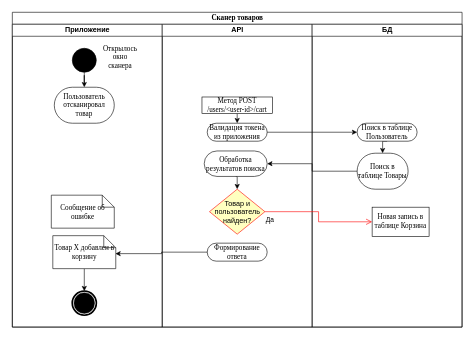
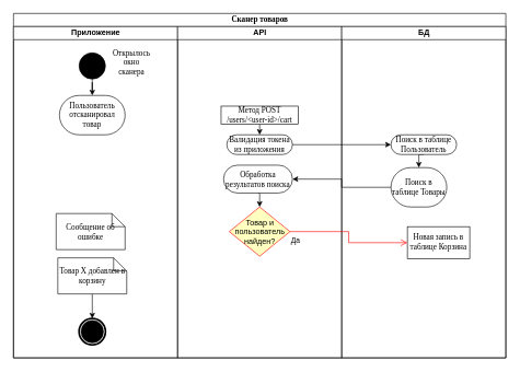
  <mxCell id="0" />
  <mxCell id="1" parent="0" />
  <mxCell id="2" value="Сканер товаров" style="swimlane;html=1;childLayout=stackLayout;startSize=20;rounded=0;shadow=0;comic=0;labelBackgroundColor=none;strokeWidth=1;fontFamily=Verdana;fontSize=12;align=center;" parent="1" vertex="1"><mxGeometry x="20" y="20" width="750" height="525" as="geometry" /></mxCell>
  <mxCell id="3" value="Приложение" style="swimlane;html=1;startSize=20;" parent="2" vertex="1"><mxGeometry y="20" width="250" height="505" as="geometry" /></mxCell>
  <mxCell id="4" value="" style="edgeStyle=orthogonalEdgeStyle;rounded=0;orthogonalLoop=1;jettySize=auto;html=1;entryX=0.5;entryY=0;entryDx=0;entryDy=0;" parent="3" source="5" target="7" edge="1"><mxGeometry relative="1" as="geometry"><mxPoint x="120" y="120" as="targetPoint" /></mxGeometry></mxCell>
  <mxCell id="5" value="" style="ellipse;whiteSpace=wrap;html=1;rounded=0;shadow=0;comic=0;labelBackgroundColor=none;strokeWidth=1;fillColor=#000000;fontFamily=Verdana;fontSize=12;align=center;" parent="3" vertex="1"><mxGeometry x="100" y="40" width="40" height="40" as="geometry" /></mxCell>
  <mxCell id="6" value="&lt;font face=&quot;Verdana&quot;&gt;Открылось окно сканера&lt;/font&gt;" style="text;html=1;strokeColor=none;fillColor=none;align=center;verticalAlign=middle;whiteSpace=wrap;rounded=0;" parent="3" vertex="1"><mxGeometry x="150" y="40" width="60" height="30" as="geometry" /></mxCell>
  <mxCell id="7" value="Пользователь отсканировал товар" style="rounded=1;whiteSpace=wrap;html=1;shadow=0;comic=0;labelBackgroundColor=none;strokeWidth=1;fontFamily=Verdana;fontSize=12;align=center;arcSize=50;" parent="3" vertex="1"><mxGeometry x="70" y="105" width="100" height="60" as="geometry" /></mxCell>
  <mxCell id="8" value="Сообщение об ошибке" style="shape=note;whiteSpace=wrap;html=1;rounded=0;shadow=0;comic=0;labelBackgroundColor=none;strokeWidth=1;fontFamily=Verdana;fontSize=12;align=center;size=20;" parent="3" vertex="1"><mxGeometry x="65" y="285" width="105" height="55" as="geometry" /></mxCell>
  <mxCell id="9" style="edgeStyle=orthogonalEdgeStyle;rounded=0;orthogonalLoop=1;jettySize=auto;html=1;exitX=0.5;exitY=1;exitDx=0;exitDy=0;exitPerimeter=0;entryX=0.5;entryY=0;entryDx=0;entryDy=0;" parent="3" source="10" target="11" edge="1"><mxGeometry relative="1" as="geometry" /></mxCell>
  <mxCell id="10" value="Товар X добавлен в корзину" style="shape=note;whiteSpace=wrap;html=1;rounded=0;shadow=0;comic=0;labelBackgroundColor=none;strokeWidth=1;fontFamily=Verdana;fontSize=12;align=center;size=20;" parent="3" vertex="1"><mxGeometry x="67.5" y="352.5" width="105" height="55" as="geometry" /></mxCell>
  <mxCell id="11" value="" style="shape=mxgraph.bpmn.shape;html=1;verticalLabelPosition=bottom;labelBackgroundColor=#ffffff;verticalAlign=top;perimeter=ellipsePerimeter;outline=end;symbol=terminate;rounded=0;shadow=0;comic=0;strokeWidth=1;fontFamily=Verdana;fontSize=12;align=center;" parent="3" vertex="1"><mxGeometry x="100" y="445" width="40" height="40" as="geometry" /></mxCell>
  <mxCell id="12" value="API" style="swimlane;html=1;startSize=20;" parent="2" vertex="1"><mxGeometry x="250" y="20" width="250" height="505" as="geometry" /></mxCell>
  <mxCell id="13" style="edgeStyle=orthogonalEdgeStyle;rounded=0;orthogonalLoop=1;jettySize=auto;html=1;exitX=0.5;exitY=1;exitDx=0;exitDy=0;entryX=0.5;entryY=0;entryDx=0;entryDy=0;" parent="12" source="14" target="15" edge="1"><mxGeometry relative="1" as="geometry" /></mxCell>
  <mxCell id="14" value="Метод POST /users/&amp;lt;user-id&amp;gt;/cart" style="rounded=0;whiteSpace=wrap;html=1;shadow=0;comic=0;labelBackgroundColor=none;strokeWidth=1;fontFamily=Verdana;fontSize=12;align=center;arcSize=50;" parent="12" vertex="1"><mxGeometry x="66.25" y="121.25" width="117.5" height="27.5" as="geometry" /></mxCell>
  <mxCell id="15" value="Валидация токена из приложения" style="rounded=1;whiteSpace=wrap;html=1;shadow=0;comic=0;labelBackgroundColor=none;strokeWidth=1;fontFamily=Verdana;fontSize=12;align=center;arcSize=50;" parent="12" vertex="1"><mxGeometry x="75" y="165" width="100" height="30" as="geometry" /></mxCell>
  <mxCell id="16" style="edgeStyle=orthogonalEdgeStyle;rounded=0;orthogonalLoop=1;jettySize=auto;html=1;exitX=0.5;exitY=1;exitDx=0;exitDy=0;entryX=0.5;entryY=0;entryDx=0;entryDy=0;" parent="12" source="17" target="18" edge="1"><mxGeometry relative="1" as="geometry" /></mxCell>
  <mxCell id="17" value="Обработка результатов поиска" style="rounded=1;whiteSpace=wrap;html=1;shadow=0;comic=0;labelBackgroundColor=none;strokeWidth=1;fontFamily=Verdana;fontSize=12;align=center;arcSize=50;" parent="12" vertex="1"><mxGeometry x="70" y="211.25" width="105" height="42.5" as="geometry" /></mxCell>
  <mxCell id="18" value="Товар и пользователь найден?" style="rhombus;whiteSpace=wrap;html=1;fillColor=#ffffc0;strokeColor=#ff0000;" parent="12" vertex="1"><mxGeometry x="78.75" y="275" width="92.5" height="75" as="geometry" /></mxCell>
- <mxCell id="19" value="Формирование ответа" style="rounded=1;whiteSpace=wrap;html=1;shadow=0;comic=0;labelBackgroundColor=none;strokeWidth=1;fontFamily=Verdana;fontSize=12;align=center;arcSize=50;" parent="12" vertex="1"><mxGeometry x="75" y="365" width="100" height="30" as="geometry" /></mxCell>
  <mxCell id="20" value="БД" style="swimlane;html=1;startSize=20;" parent="2" vertex="1"><mxGeometry x="500" y="20" width="250" height="505" as="geometry"><mxRectangle x="500" y="20" width="40" height="970" as="alternateBounds" /></mxGeometry></mxCell>
  <mxCell id="21" value="Новая запись в таблице Корзина" style="rounded=0;whiteSpace=wrap;html=1;shadow=0;comic=0;labelBackgroundColor=none;strokeWidth=1;fontFamily=Verdana;fontSize=12;align=center;arcSize=50;" parent="20" vertex="1"><mxGeometry x="100" y="305" width="95" height="48.75" as="geometry" /></mxCell>
  <mxCell id="22" value="Поиск в таблице Товары" style="rounded=1;whiteSpace=wrap;html=1;shadow=0;comic=0;labelBackgroundColor=none;strokeWidth=1;fontFamily=Verdana;fontSize=12;align=center;arcSize=50;" parent="20" vertex="1"><mxGeometry x="75" y="215" width="85" height="60" as="geometry" /></mxCell>
  <mxCell id="23" style="edgeStyle=orthogonalEdgeStyle;rounded=0;orthogonalLoop=1;jettySize=auto;html=1;exitX=0.5;exitY=1;exitDx=0;exitDy=0;entryX=0.5;entryY=0;entryDx=0;entryDy=0;" parent="20" source="24" target="22" edge="1"><mxGeometry relative="1" as="geometry" /></mxCell>
  <mxCell id="24" value="Поиск в таблице Пользователь" style="rounded=1;whiteSpace=wrap;html=1;shadow=0;comic=0;labelBackgroundColor=none;strokeWidth=1;fontFamily=Verdana;fontSize=12;align=center;arcSize=50;" parent="20" vertex="1"><mxGeometry x="75" y="165" width="100" height="30" as="geometry" /></mxCell>
  <mxCell id="25" style="edgeStyle=orthogonalEdgeStyle;rounded=0;orthogonalLoop=1;jettySize=auto;html=1;exitX=1;exitY=0.5;exitDx=0;exitDy=0;entryX=0;entryY=0.5;entryDx=0;entryDy=0;" parent="2" source="15" target="24" edge="1"><mxGeometry relative="1" as="geometry" /></mxCell>
  <mxCell id="26" style="edgeStyle=orthogonalEdgeStyle;rounded=0;orthogonalLoop=1;jettySize=auto;html=1;exitX=0;exitY=0.5;exitDx=0;exitDy=0;entryX=1;entryY=0.5;entryDx=0;entryDy=0;" parent="2" source="22" target="17" edge="1"><mxGeometry relative="1" as="geometry" /></mxCell>
  <mxCell id="27" value="Да" style="edgeStyle=orthogonalEdgeStyle;html=1;align=left;verticalAlign=top;endArrow=open;endSize=8;strokeColor=#ff0000;rounded=0;entryX=0;entryY=0.5;entryDx=0;entryDy=0;" parent="2" source="18" target="21" edge="1"><mxGeometry x="-1" relative="1" as="geometry"><mxPoint x="372.5" y="395" as="targetPoint" /></mxGeometry></mxCell>
- <mxCell id="28" style="edgeStyle=orthogonalEdgeStyle;rounded=0;orthogonalLoop=1;jettySize=auto;html=1;exitX=0;exitY=0.5;exitDx=0;exitDy=0;entryX=0.995;entryY=0.545;entryDx=0;entryDy=0;entryPerimeter=0;" parent="2" source="19" target="10" edge="1"><mxGeometry relative="1" as="geometry" /></mxCell>
